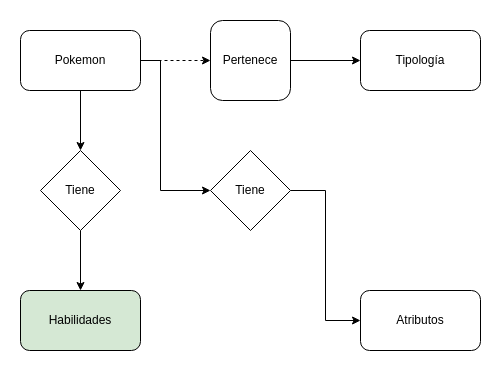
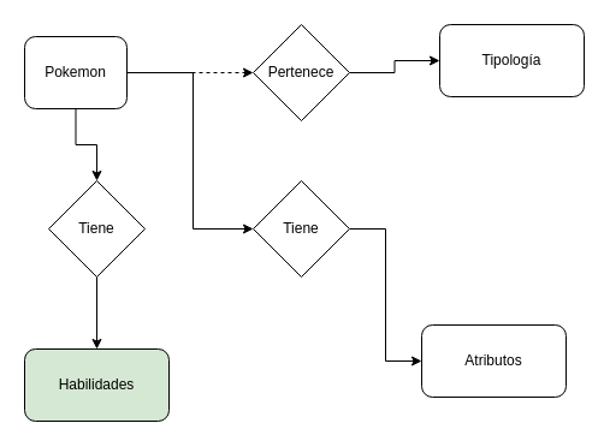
  <mxCell id="0" />
  <mxCell id="1" parent="0" />
  <mxCell id="2" value="" style="edgeStyle=orthogonalEdgeStyle;rounded=0;orthogonalLoop=1;jettySize=auto;html=1;dashed=1;" edge="1" parent="1" source="5" target="7"><mxGeometry relative="1" as="geometry" /></mxCell>
  <mxCell id="3" value="" style="edgeStyle=orthogonalEdgeStyle;rounded=0;orthogonalLoop=1;jettySize=auto;html=1;" edge="1" parent="1" source="5" target="10"><mxGeometry relative="1" as="geometry" /></mxCell>
  <mxCell id="4" style="edgeStyle=orthogonalEdgeStyle;rounded=0;orthogonalLoop=1;jettySize=auto;html=1;entryX=0;entryY=0.5;entryDx=0;entryDy=0;" edge="1" parent="1" source="5" target="13"><mxGeometry relative="1" as="geometry"><Array as="points"><mxPoint x="160" y="60" /><mxPoint x="160" y="190" /></Array></mxGeometry></mxCell>
- <mxCell id="5" value="Pokemon" style="rounded=1;whiteSpace=wrap;html=1;" vertex="1" parent="1"><mxGeometry x="20" y="30" width="120" height="60" as="geometry" /></mxCell>
+ <mxCell id="5" value="Pokemon" style="rounded=1;whiteSpace=wrap;html=1;" vertex="1" parent="1"><mxGeometry x="20" y="30" width="85" height="60" as="geometry" /></mxCell>
  <mxCell id="6" value="" style="edgeStyle=orthogonalEdgeStyle;rounded=0;orthogonalLoop=1;jettySize=auto;html=1;" edge="1" parent="1" source="7" target="8"><mxGeometry relative="1" as="geometry" /></mxCell>
- <mxCell id="7" value="Pertenece" style="whiteSpace=wrap;html=1;rounded=1;" vertex="1" parent="1"><mxGeometry x="210" y="20" width="80" height="80" as="geometry" /></mxCell>
- <mxCell id="8" value="Tipología" style="rounded=1;whiteSpace=wrap;html=1;" vertex="1" parent="1"><mxGeometry x="360" y="30" width="120" height="60" as="geometry" /></mxCell>
+ <mxCell id="7" value="Pertenece" style="rhombus;whiteSpace=wrap;html=1;" vertex="1" parent="1"><mxGeometry x="210" y="20" width="80" height="80" as="geometry" /></mxCell>
+ <mxCell id="8" value="Tipología" style="rounded=1;whiteSpace=wrap;html=1;" vertex="1" parent="1"><mxGeometry x="365" y="20" width="120" height="60" as="geometry" /></mxCell>
  <mxCell id="9" value="" style="edgeStyle=orthogonalEdgeStyle;rounded=0;orthogonalLoop=1;jettySize=auto;html=1;" edge="1" parent="1" source="10" target="11"><mxGeometry relative="1" as="geometry" /></mxCell>
  <mxCell id="10" value="Tiene" style="rhombus;whiteSpace=wrap;html=1;" vertex="1" parent="1"><mxGeometry x="40" y="150" width="80" height="80" as="geometry" /></mxCell>
  <mxCell id="11" value="Habilidades" style="rounded=1;whiteSpace=wrap;html=1;fillColor=#d5e8d4;" vertex="1" parent="1"><mxGeometry x="20" y="290" width="120" height="60" as="geometry" /></mxCell>
  <mxCell id="12" value="" style="edgeStyle=orthogonalEdgeStyle;rounded=0;orthogonalLoop=1;jettySize=auto;html=1;entryX=0;entryY=0.5;entryDx=0;entryDy=0;" edge="1" parent="1" source="13" target="14"><mxGeometry relative="1" as="geometry"><mxPoint x="370" y="190" as="targetPoint" /></mxGeometry></mxCell>
  <mxCell id="13" value="Tiene" style="rhombus;whiteSpace=wrap;html=1;" vertex="1" parent="1"><mxGeometry x="210" y="150" width="80" height="80" as="geometry" /></mxCell>
- <mxCell id="14" value="Atributos" style="rounded=1;whiteSpace=wrap;html=1;" vertex="1" parent="1"><mxGeometry x="360" y="290" width="120" height="60" as="geometry" /></mxCell>
+ <mxCell id="14" value="Atributos" style="rounded=1;whiteSpace=wrap;html=1;" vertex="1" parent="1"><mxGeometry x="350" y="270" width="120" height="60" as="geometry" /></mxCell>
